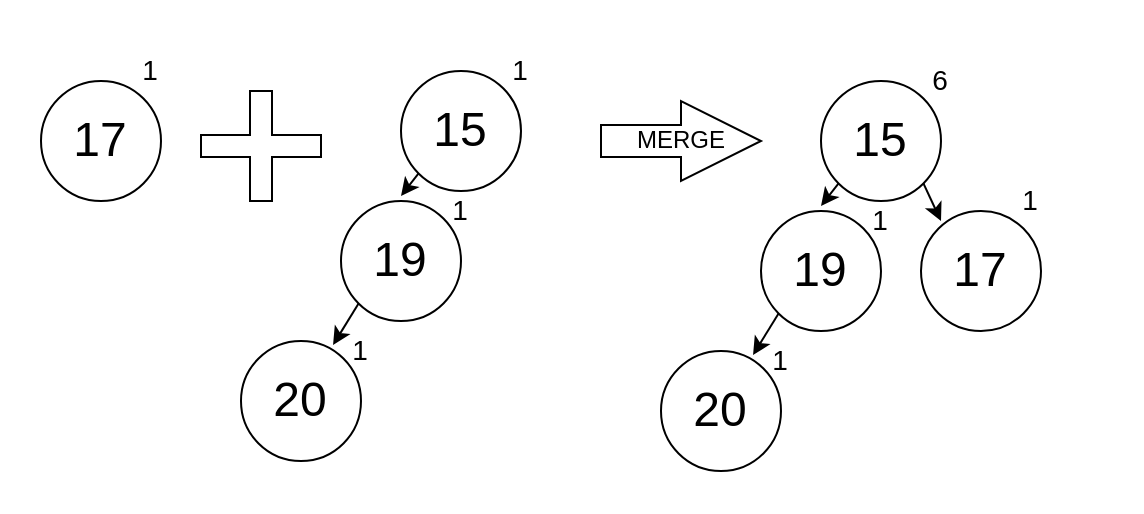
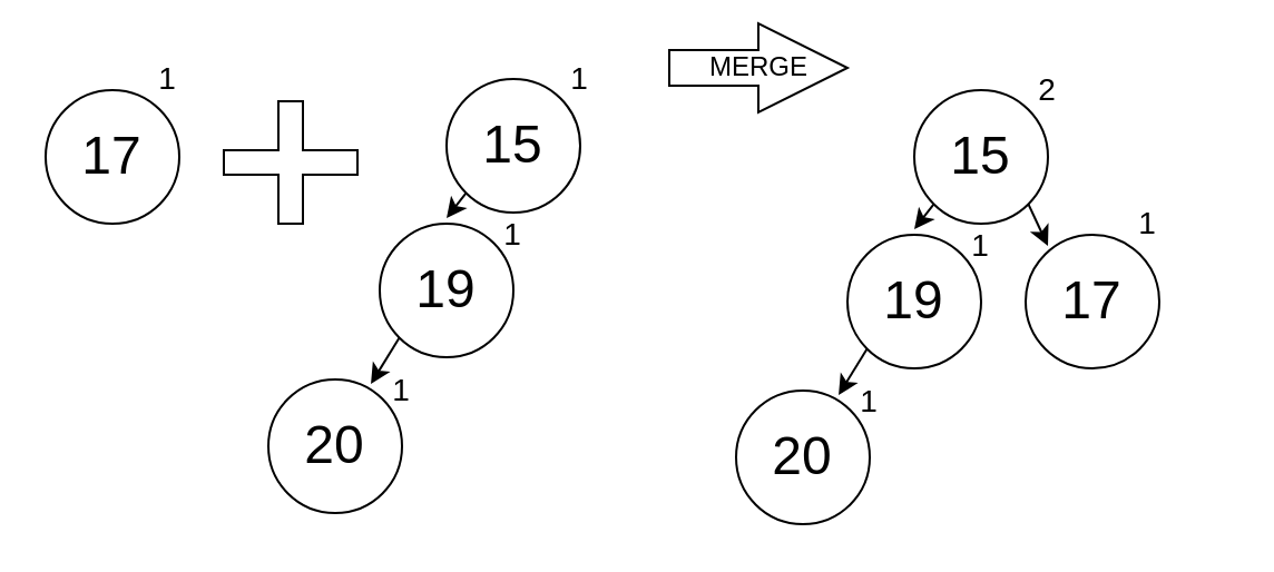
  <mxCell id="0" />
  <mxCell id="1" parent="0" />
  <mxCell id="2" value="" style="shape=cross;whiteSpace=wrap;html=1;" vertex="1" parent="1"><mxGeometry x="100" y="45" width="60" height="55" as="geometry" /></mxCell>
- <mxCell id="3" value="MERGE" style="html=1;shadow=0;dashed=0;align=center;verticalAlign=middle;shape=mxgraph.arrows2.arrow;dy=0.6;dx=40;notch=0;" vertex="1" parent="1"><mxGeometry x="300" y="50" width="80" height="40" as="geometry" /></mxCell>
+ <mxCell id="3" value="MERGE" style="html=1;shadow=0;dashed=0;align=center;verticalAlign=middle;shape=mxgraph.arrows2.arrow;dy=0.6;dx=40;notch=0;" vertex="1" parent="1"><mxGeometry x="300" y="10" width="80" height="40" as="geometry" /></mxCell>
  <mxCell id="4" style="edgeStyle=none;rounded=0;orthogonalLoop=1;jettySize=auto;html=1;exitX=0;exitY=1;exitDx=0;exitDy=0;entryX=0;entryY=0.25;entryDx=0;entryDy=0;" edge="1" parent="1" source="5" target="10"><mxGeometry relative="1" as="geometry" /></mxCell>
  <mxCell id="5" value="&lt;font style=&quot;font-size: 24px&quot;&gt;15&lt;/font&gt;" style="ellipse;whiteSpace=wrap;html=1;aspect=fixed;" vertex="1" parent="1"><mxGeometry x="200" y="35" width="60" height="60" as="geometry" /></mxCell>
  <mxCell id="6" value="1" style="text;html=1;strokeColor=none;fillColor=none;align=center;verticalAlign=middle;whiteSpace=wrap;rounded=0;fontSize=14;" vertex="1" parent="1"><mxGeometry x="230" y="20" width="60" height="30" as="geometry" /></mxCell>
  <mxCell id="7" style="edgeStyle=none;rounded=0;orthogonalLoop=1;jettySize=auto;html=1;exitX=0;exitY=1;exitDx=0;exitDy=0;entryX=0.767;entryY=0.033;entryDx=0;entryDy=0;entryPerimeter=0;" edge="1" parent="1" source="8" target="9"><mxGeometry relative="1" as="geometry" /></mxCell>
  <mxCell id="8" value="&lt;font style=&quot;font-size: 24px&quot;&gt;19&lt;/font&gt;" style="ellipse;whiteSpace=wrap;html=1;aspect=fixed;" vertex="1" parent="1"><mxGeometry x="170" y="100" width="60" height="60" as="geometry" /></mxCell>
  <mxCell id="9" value="&lt;font style=&quot;font-size: 24px&quot;&gt;20&lt;/font&gt;" style="ellipse;whiteSpace=wrap;html=1;aspect=fixed;" vertex="1" parent="1"><mxGeometry x="120" y="170" width="60" height="60" as="geometry" /></mxCell>
  <mxCell id="10" value="1" style="text;html=1;strokeColor=none;fillColor=none;align=center;verticalAlign=middle;whiteSpace=wrap;rounded=0;fontSize=14;" vertex="1" parent="1"><mxGeometry x="200" y="90" width="60" height="30" as="geometry" /></mxCell>
  <mxCell id="11" value="1" style="text;html=1;strokeColor=none;fillColor=none;align=center;verticalAlign=middle;whiteSpace=wrap;rounded=0;fontSize=14;" vertex="1" parent="1"><mxGeometry x="150" y="160" width="60" height="30" as="geometry" /></mxCell>
  <mxCell id="12" value="&lt;font style=&quot;font-size: 24px&quot;&gt;17&lt;/font&gt;" style="ellipse;whiteSpace=wrap;html=1;aspect=fixed;" vertex="1" parent="1"><mxGeometry x="20" y="40" width="60" height="60" as="geometry" /></mxCell>
  <mxCell id="13" value="1" style="text;html=1;strokeColor=none;fillColor=none;align=center;verticalAlign=middle;whiteSpace=wrap;rounded=0;fontSize=14;" vertex="1" parent="1"><mxGeometry x="40" y="20" width="70" height="30" as="geometry" /></mxCell>
  <mxCell id="14" style="edgeStyle=none;rounded=0;orthogonalLoop=1;jettySize=auto;html=1;exitX=0;exitY=1;exitDx=0;exitDy=0;entryX=0;entryY=0.25;entryDx=0;entryDy=0;" edge="1" parent="1" source="16" target="21"><mxGeometry relative="1" as="geometry" /></mxCell>
  <mxCell id="15" style="edgeStyle=none;rounded=0;orthogonalLoop=1;jettySize=auto;html=1;exitX=1;exitY=1;exitDx=0;exitDy=0;entryX=1;entryY=0.5;entryDx=0;entryDy=0;" edge="1" parent="1" source="16" target="21"><mxGeometry relative="1" as="geometry" /></mxCell>
  <mxCell id="16" value="&lt;font style=&quot;font-size: 24px&quot;&gt;15&lt;/font&gt;" style="ellipse;whiteSpace=wrap;html=1;aspect=fixed;" vertex="1" parent="1"><mxGeometry x="410" y="40" width="60" height="60" as="geometry" /></mxCell>
- <mxCell id="17" value="6" style="text;html=1;strokeColor=none;fillColor=none;align=center;verticalAlign=middle;whiteSpace=wrap;rounded=0;fontSize=14;" vertex="1" parent="1"><mxGeometry x="440" y="25" width="60" height="30" as="geometry" /></mxCell>
+ <mxCell id="17" value="2" style="text;html=1;strokeColor=none;fillColor=none;align=center;verticalAlign=middle;whiteSpace=wrap;rounded=0;fontSize=14;" vertex="1" parent="1"><mxGeometry x="440" y="25" width="60" height="30" as="geometry" /></mxCell>
  <mxCell id="18" style="edgeStyle=none;rounded=0;orthogonalLoop=1;jettySize=auto;html=1;exitX=0;exitY=1;exitDx=0;exitDy=0;entryX=0.767;entryY=0.033;entryDx=0;entryDy=0;entryPerimeter=0;" edge="1" parent="1" source="19" target="20"><mxGeometry relative="1" as="geometry" /></mxCell>
  <mxCell id="19" value="&lt;font style=&quot;font-size: 24px&quot;&gt;19&lt;/font&gt;" style="ellipse;whiteSpace=wrap;html=1;aspect=fixed;" vertex="1" parent="1"><mxGeometry x="380" y="105" width="60" height="60" as="geometry" /></mxCell>
  <mxCell id="20" value="&lt;font style=&quot;font-size: 24px&quot;&gt;20&lt;/font&gt;" style="ellipse;whiteSpace=wrap;html=1;aspect=fixed;" vertex="1" parent="1"><mxGeometry x="330" y="175" width="60" height="60" as="geometry" /></mxCell>
  <mxCell id="21" value="1" style="text;html=1;strokeColor=none;fillColor=none;align=center;verticalAlign=middle;whiteSpace=wrap;rounded=0;fontSize=14;" vertex="1" parent="1"><mxGeometry x="410" y="95" width="60" height="30" as="geometry" /></mxCell>
  <mxCell id="22" value="1" style="text;html=1;strokeColor=none;fillColor=none;align=center;verticalAlign=middle;whiteSpace=wrap;rounded=0;fontSize=14;" vertex="1" parent="1"><mxGeometry x="360" y="165" width="60" height="30" as="geometry" /></mxCell>
  <mxCell id="23" value="&lt;font style=&quot;font-size: 24px&quot;&gt;17&lt;/font&gt;" style="ellipse;whiteSpace=wrap;html=1;aspect=fixed;" vertex="1" parent="1"><mxGeometry x="460" y="105" width="60" height="60" as="geometry" /></mxCell>
  <mxCell id="24" value="1" style="text;html=1;strokeColor=none;fillColor=none;align=center;verticalAlign=middle;whiteSpace=wrap;rounded=0;fontSize=14;" vertex="1" parent="1"><mxGeometry x="480" y="85" width="70" height="30" as="geometry" /></mxCell>
